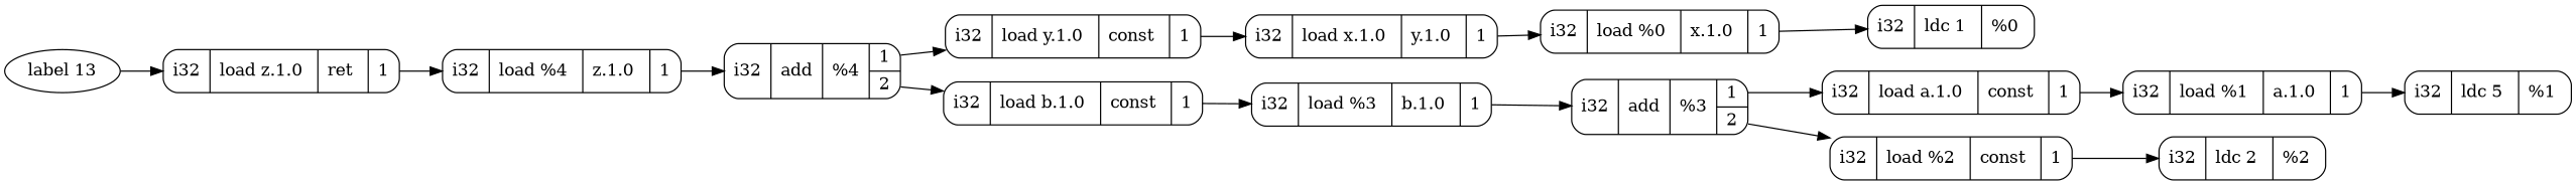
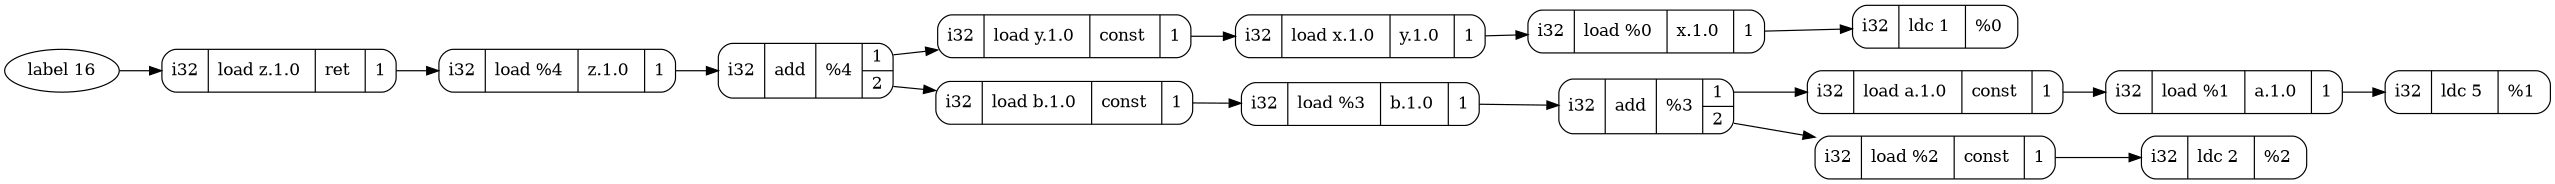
  digraph {
    rankdir=LR
    node [shape=record style=rounded]
    edge [tailport="1:c"]
    n1 [label="{ i32 | ldc\ 1 | %0 }"]
    n2 [label="{ i32 | load\ %0 | x.1.0 | { <1> 1 } }"]
    n3 [label="{ i32 | ldc\ 5 | %1 }"]
    n4 [label="{ i32 | load\ %1 | a.1.0 | { <1> 1 } }"]
    n5 [label="{ i32 | load\ x.1.0 | y.1.0 | { <1> 1 } }"]
    n6 [label="{ i32 | ldc\ 2 | %2 }"]
    n7 [label="{ i32 | add | %3 | { <1> 1 | <2> 2 } }"]
    n8 [label="{ i32 | load\ a.1.0 | const | { <1> 1 } }"]
    n9 [label="{ i32 | load\ %2 | const | { <1> 1 } }"]
    n10 [label="{ i32 | load\ %3 | b.1.0 | { <1> 1 } }"]
    n11 [label="{ i32 | add | %4 | { <1> 1 | <2> 2 } }"]
    n12 [label="{ i32 | load\ y.1.0 | const | { <1> 1 } }"]
    n13 [label="{ i32 | load\ b.1.0 | const | { <1> 1 } }"]
    n14 [label="{ i32 | load\ %4 | z.1.0 | { <1> 1 } }"]
    n15 [label="{ i32 | load\ z.1.0 | ret | { <1> 1 } }"]
-   "label 16" [label="label 13" shape="" style=""]
+   "label 16" [shape="" style=""]
    n2 -> n1
    n4 -> n3
    n5 -> n2
    n7 -> n8
    n7 -> n9 [tailport="2:c"]
    n8 -> n4
    n9 -> n6
    n10 -> n7
    n11 -> n12
    n11 -> n13 [tailport="2:c"]
    n12 -> n5
    n13 -> n10
    n14 -> n11
    n15 -> n14
    "label 16" -> n15
  }
